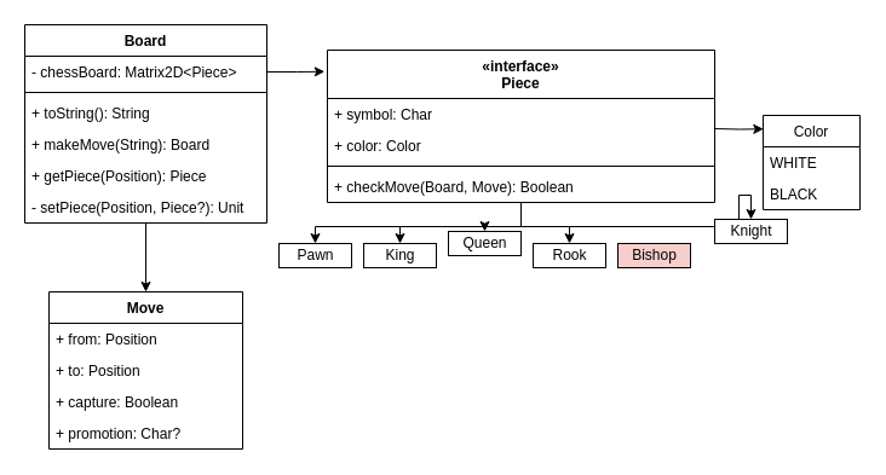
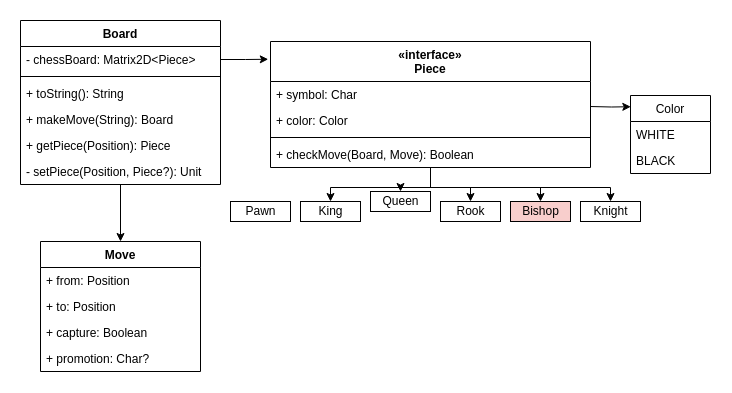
  <mxCell id="0" />
  <mxCell id="1" parent="0" />
- <mxCell id="2" style="edgeStyle=orthogonalEdgeStyle;rounded=0;orthogonalLoop=1;jettySize=auto;html=1;entryX=0.5;entryY=0;entryDx=0;entryDy=0;" parent="1" source="7" target="25" edge="1"><mxGeometry relative="1" as="geometry" /></mxCell>
+ <mxCell id="2" style="edgeStyle=orthogonalEdgeStyle;rounded=0;orthogonalLoop=1;jettySize=auto;html=1;" parent="1" source="7" target="29" edge="1"><mxGeometry relative="1" as="geometry" /></mxCell>
  <mxCell id="3" style="edgeStyle=orthogonalEdgeStyle;rounded=0;orthogonalLoop=1;jettySize=auto;html=1;entryX=0.5;entryY=0;entryDx=0;entryDy=0;" parent="1" source="7" target="30" edge="1"><mxGeometry relative="1" as="geometry" /></mxCell>
  <mxCell id="4" style="edgeStyle=orthogonalEdgeStyle;rounded=0;orthogonalLoop=1;jettySize=auto;html=1;entryX=0.5;entryY=0;entryDx=0;entryDy=0;" parent="1" source="7" target="27" edge="1"><mxGeometry relative="1" as="geometry" /></mxCell>
  <mxCell id="5" style="edgeStyle=orthogonalEdgeStyle;rounded=0;orthogonalLoop=1;jettySize=auto;html=1;entryX=0.5;entryY=0;entryDx=0;entryDy=0;" parent="1" source="7" target="28" edge="1"><mxGeometry relative="1" as="geometry" /></mxCell>
  <mxCell id="6" style="edgeStyle=orthogonalEdgeStyle;rounded=0;orthogonalLoop=1;jettySize=auto;html=1;entryX=0.5;entryY=0;entryDx=0;entryDy=0;" parent="1" source="7" target="26" edge="1"><mxGeometry relative="1" as="geometry" /></mxCell>
  <mxCell id="7" value="«interface»&#10;Piece" style="swimlane;fontStyle=1;childLayout=stackLayout;horizontal=1;startSize=40;fillColor=none;horizontalStack=0;resizeParent=1;resizeParentMax=0;resizeLast=0;collapsible=1;marginBottom=0;" parent="1" vertex="1"><mxGeometry x="270" y="41" width="320" height="126" as="geometry" /></mxCell>
  <mxCell id="8" value="+ symbol: Char" style="text;strokeColor=none;fillColor=none;align=left;verticalAlign=top;spacingLeft=4;spacingRight=4;overflow=hidden;rotatable=0;points=[[0,0.5],[1,0.5]];portConstraint=eastwest;" parent="7" vertex="1"><mxGeometry y="40" width="320" height="26" as="geometry" /></mxCell>
  <mxCell id="9" value="+ color: Color" style="text;strokeColor=none;fillColor=none;align=left;verticalAlign=top;spacingLeft=4;spacingRight=4;overflow=hidden;rotatable=0;points=[[0,0.5],[1,0.5]];portConstraint=eastwest;" parent="7" vertex="1"><mxGeometry y="66" width="320" height="26" as="geometry" /></mxCell>
  <mxCell id="10" value="" style="line;strokeWidth=1;fillColor=none;align=left;verticalAlign=middle;spacingTop=-1;spacingLeft=3;spacingRight=3;rotatable=0;labelPosition=right;points=[];portConstraint=eastwest;" parent="7" vertex="1"><mxGeometry y="92" width="320" height="8" as="geometry" /></mxCell>
  <mxCell id="11" value="+ checkMove(Board, Move): Boolean" style="text;strokeColor=none;fillColor=none;align=left;verticalAlign=top;spacingLeft=4;spacingRight=4;overflow=hidden;rotatable=0;points=[[0,0.5],[1,0.5]];portConstraint=eastwest;" parent="7" vertex="1"><mxGeometry y="100" width="320" height="26" as="geometry" /></mxCell>
  <mxCell id="12" style="edgeStyle=orthogonalEdgeStyle;rounded=0;orthogonalLoop=1;jettySize=auto;html=1;entryX=-0.007;entryY=0.141;entryDx=0;entryDy=0;entryPerimeter=0;exitX=1;exitY=0.5;exitDx=0;exitDy=0;" parent="1" source="15" target="7" edge="1"><mxGeometry relative="1" as="geometry" /></mxCell>
  <mxCell id="13" style="edgeStyle=orthogonalEdgeStyle;rounded=0;orthogonalLoop=1;jettySize=auto;html=1;entryX=0.5;entryY=0;entryDx=0;entryDy=0;" parent="1" source="14" target="31" edge="1"><mxGeometry relative="1" as="geometry" /></mxCell>
  <mxCell id="14" value="Board" style="swimlane;fontStyle=1;align=center;verticalAlign=top;childLayout=stackLayout;horizontal=1;startSize=26;horizontalStack=0;resizeParent=1;resizeParentMax=0;resizeLast=0;collapsible=1;marginBottom=0;" parent="1" vertex="1"><mxGeometry x="20" y="20" width="200" height="164" as="geometry" /></mxCell>
  <mxCell id="15" value="- chessBoard: Matrix2D&lt;Piece&gt;" style="text;strokeColor=none;fillColor=none;align=left;verticalAlign=top;spacingLeft=4;spacingRight=4;overflow=hidden;rotatable=0;points=[[0,0.5],[1,0.5]];portConstraint=eastwest;" parent="14" vertex="1"><mxGeometry y="26" width="200" height="26" as="geometry" /></mxCell>
  <mxCell id="16" value="" style="line;strokeWidth=1;fillColor=none;align=left;verticalAlign=middle;spacingTop=-1;spacingLeft=3;spacingRight=3;rotatable=0;labelPosition=right;points=[];portConstraint=eastwest;" parent="14" vertex="1"><mxGeometry y="52" width="200" height="8" as="geometry" /></mxCell>
  <mxCell id="17" value="+ toString(): String" style="text;strokeColor=none;fillColor=none;align=left;verticalAlign=top;spacingLeft=4;spacingRight=4;overflow=hidden;rotatable=0;points=[[0,0.5],[1,0.5]];portConstraint=eastwest;" parent="14" vertex="1"><mxGeometry y="60" width="200" height="26" as="geometry" /></mxCell>
  <mxCell id="18" value="+ makeMove(String): Board" style="text;strokeColor=none;fillColor=none;align=left;verticalAlign=top;spacingLeft=4;spacingRight=4;overflow=hidden;rotatable=0;points=[[0,0.5],[1,0.5]];portConstraint=eastwest;" parent="14" vertex="1"><mxGeometry y="86" width="200" height="26" as="geometry" /></mxCell>
  <mxCell id="19" value="+ getPiece(Position): Piece" style="text;strokeColor=none;fillColor=none;align=left;verticalAlign=top;spacingLeft=4;spacingRight=4;overflow=hidden;rotatable=0;points=[[0,0.5],[1,0.5]];portConstraint=eastwest;" vertex="1" parent="14"><mxGeometry y="112" width="200" height="26" as="geometry" /></mxCell>
  <mxCell id="20" value="- setPiece(Position, Piece?): Unit" style="text;strokeColor=none;fillColor=none;align=left;verticalAlign=top;spacingLeft=4;spacingRight=4;overflow=hidden;rotatable=0;points=[[0,0.5],[1,0.5]];portConstraint=eastwest;" vertex="1" parent="14"><mxGeometry y="138" width="200" height="26" as="geometry" /></mxCell>
  <mxCell id="21" value="Color" style="swimlane;fontStyle=0;childLayout=stackLayout;horizontal=1;startSize=26;fillColor=none;horizontalStack=0;resizeParent=1;resizeParentMax=0;resizeLast=0;collapsible=1;marginBottom=0;" parent="1" vertex="1"><mxGeometry x="630" y="95" width="80" height="78" as="geometry"><mxRectangle x="425" y="304" width="60" height="26" as="alternateBounds" /></mxGeometry></mxCell>
  <mxCell id="22" value="WHITE" style="text;strokeColor=none;fillColor=none;align=left;verticalAlign=top;spacingLeft=4;spacingRight=4;overflow=hidden;rotatable=0;points=[[0,0.5],[1,0.5]];portConstraint=eastwest;" parent="21" vertex="1"><mxGeometry y="26" width="80" height="26" as="geometry" /></mxCell>
  <mxCell id="23" value="BLACK" style="text;strokeColor=none;fillColor=none;align=left;verticalAlign=top;spacingLeft=4;spacingRight=4;overflow=hidden;rotatable=0;points=[[0,0.5],[1,0.5]];portConstraint=eastwest;" parent="21" vertex="1"><mxGeometry y="52" width="80" height="26" as="geometry" /></mxCell>
  <mxCell id="24" style="edgeStyle=orthogonalEdgeStyle;rounded=0;orthogonalLoop=1;jettySize=auto;html=1;entryX=0.004;entryY=0.144;entryDx=0;entryDy=0;entryPerimeter=0;" parent="1" target="21" edge="1"><mxGeometry relative="1" as="geometry"><mxPoint x="590" y="106.029" as="sourcePoint" /></mxGeometry></mxCell>
  <mxCell id="25" value="Pawn" style="html=1;" parent="1" vertex="1"><mxGeometry x="230" y="201" width="60" height="20" as="geometry" /></mxCell>
  <mxCell id="26" value="King" style="html=1;" parent="1" vertex="1"><mxGeometry x="300" y="201" width="60" height="20" as="geometry" /></mxCell>
  <mxCell id="27" value="Queen" style="html=1;" parent="1" vertex="1"><mxGeometry x="370" y="191" width="60" height="20" as="geometry" /></mxCell>
  <mxCell id="28" value="Rook" style="html=1;" parent="1" vertex="1"><mxGeometry x="440" y="201" width="60" height="20" as="geometry" /></mxCell>
  <mxCell id="29" value="Bishop" style="html=1;fillColor=#f8cecc;" parent="1" vertex="1"><mxGeometry x="510" y="201" width="60" height="20" as="geometry" /></mxCell>
- <mxCell id="30" value="Knight" style="html=1;" parent="1" vertex="1"><mxGeometry x="590" y="181" width="60" height="20" as="geometry" /></mxCell>
+ <mxCell id="30" value="Knight" style="html=1;" parent="1" vertex="1"><mxGeometry x="580" y="201" width="60" height="20" as="geometry" /></mxCell>
  <mxCell id="31" value="Move" style="swimlane;fontStyle=1;align=center;verticalAlign=top;childLayout=stackLayout;horizontal=1;startSize=26;horizontalStack=0;resizeParent=1;resizeParentMax=0;resizeLast=0;collapsible=1;marginBottom=0;" parent="1" vertex="1"><mxGeometry x="40" y="241" width="160" height="130" as="geometry" /></mxCell>
  <mxCell id="32" value="+ from: Position&#10;" style="text;strokeColor=none;fillColor=none;align=left;verticalAlign=top;spacingLeft=4;spacingRight=4;overflow=hidden;rotatable=0;points=[[0,0.5],[1,0.5]];portConstraint=eastwest;" parent="31" vertex="1"><mxGeometry y="26" width="160" height="26" as="geometry" /></mxCell>
  <mxCell id="33" value="+ to: Position&#10;" style="text;strokeColor=none;fillColor=none;align=left;verticalAlign=top;spacingLeft=4;spacingRight=4;overflow=hidden;rotatable=0;points=[[0,0.5],[1,0.5]];portConstraint=eastwest;" parent="31" vertex="1"><mxGeometry y="52" width="160" height="26" as="geometry" /></mxCell>
  <mxCell id="34" value="+ capture: Boolean&#10;" style="text;strokeColor=none;fillColor=none;align=left;verticalAlign=top;spacingLeft=4;spacingRight=4;overflow=hidden;rotatable=0;points=[[0,0.5],[1,0.5]];portConstraint=eastwest;" parent="31" vertex="1"><mxGeometry y="78" width="160" height="26" as="geometry" /></mxCell>
  <mxCell id="35" value="+ promotion: Char?" style="text;strokeColor=none;fillColor=none;align=left;verticalAlign=top;spacingLeft=4;spacingRight=4;overflow=hidden;rotatable=0;points=[[0,0.5],[1,0.5]];portConstraint=eastwest;" parent="31" vertex="1"><mxGeometry y="104" width="160" height="26" as="geometry" /></mxCell>
